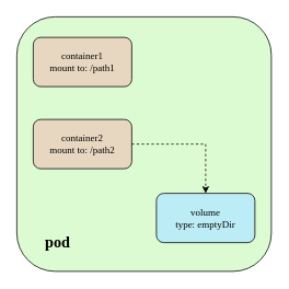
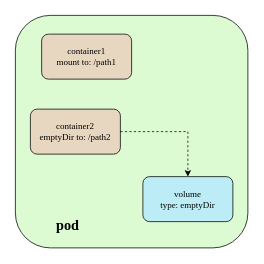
  <mxCell id="0" />
  <mxCell id="1" parent="0" />
  <mxCell id="2" value="" style="rounded=1;whiteSpace=wrap;html=1;shadow=0;glass=0;labelBackgroundColor=none;sketch=0;fontFamily=Comic Sans MS;fontSize=19;fillColor=#DDFBD2;gradientColor=none;" vertex="1" parent="1"><mxGeometry x="20" y="20" width="310" height="310" as="geometry" /></mxCell>
- <mxCell id="3" value="&lt;font face=&quot;Comic Sans MS&quot;&gt;container2&lt;br&gt;mount to: /path2&lt;/font&gt;" style="rounded=1;whiteSpace=wrap;html=1;fillColor=#E7D7C1;" vertex="1" parent="1"><mxGeometry x="40" y="145" width="120" height="60" as="geometry" /></mxCell>
- <mxCell id="4" value="&lt;font face=&quot;Comic Sans MS&quot;&gt;container1&lt;br&gt;mount to: /path1&lt;/font&gt;" style="rounded=1;whiteSpace=wrap;html=1;labelBackgroundColor=none;fillColor=#E7D7C1;" vertex="1" parent="1"><mxGeometry x="40" y="45" width="120" height="60" as="geometry" /></mxCell>
+ <mxCell id="3" value="&lt;font face=&quot;Comic Sans MS&quot;&gt;container2&lt;br&gt;emptyDir to: /path2&lt;/font&gt;" style="rounded=1;whiteSpace=wrap;html=1;fillColor=#E7D7C1;" vertex="1" parent="1"><mxGeometry x="40" y="145" width="120" height="60" as="geometry" /></mxCell>
+ <mxCell id="4" value="&lt;font face=&quot;Comic Sans MS&quot;&gt;container1&lt;br&gt;mount to: /path1&lt;/font&gt;" style="rounded=1;whiteSpace=wrap;html=1;labelBackgroundColor=none;fillColor=#E7D7C1;" vertex="1" parent="1"><mxGeometry x="55" y="45" width="120" height="60" as="geometry" /></mxCell>
  <mxCell id="5" value="&lt;font face=&quot;Comic Sans MS&quot;&gt;volume&lt;br&gt;type: emptyDir&lt;/font&gt;" style="rounded=1;whiteSpace=wrap;html=1;fillColor=#BCEDF6;" vertex="1" parent="1"><mxGeometry x="190" y="235" width="120" height="60" as="geometry" /></mxCell>
- <mxCell id="6" value="&lt;font style=&quot;font-size: 19px&quot;&gt;&lt;b&gt;pod&lt;/b&gt;&lt;/font&gt;" style="text;html=1;strokeColor=none;fillColor=none;align=center;verticalAlign=middle;whiteSpace=wrap;rounded=0;shadow=0;glass=0;labelBackgroundColor=none;fontFamily=Comic Sans MS;" vertex="1" parent="1"><mxGeometry x="40" y="275" width="60" height="40" as="geometry" /></mxCell>
+ <mxCell id="6" value="&lt;font style=&quot;font-size: 19px&quot;&gt;&lt;b&gt;pod&lt;/b&gt;&lt;/font&gt;" style="text;html=1;strokeColor=none;fillColor=none;align=center;verticalAlign=middle;whiteSpace=wrap;rounded=0;shadow=0;glass=0;labelBackgroundColor=none;fontFamily=Comic Sans MS;" vertex="1" parent="1"><mxGeometry x="60" y="280" width="60" height="40" as="geometry" /></mxCell>
  <mxCell id="7" value="" style="endArrow=classic;html=1;rounded=0;fontFamily=Comic Sans MS;fontSize=19;dashed=1;exitX=1;exitY=0.5;exitDx=0;exitDy=0;" edge="1" parent="1" source="3"><mxGeometry width="50" height="50" relative="1" as="geometry"><mxPoint x="170" y="85" as="sourcePoint" /><mxPoint x="250" y="235" as="targetPoint" /><Array as="points"><mxPoint x="250" y="175" /></Array></mxGeometry></mxCell>
